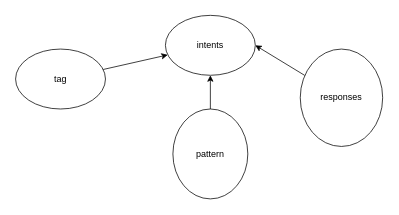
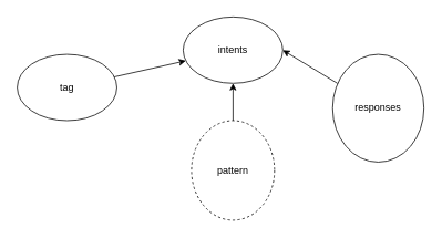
  <mxCell id="0" />
  <mxCell id="1" parent="0" />
  <mxCell id="2" value="intents" style="ellipse;whiteSpace=wrap;html=1;" vertex="1" parent="1"><mxGeometry x="220" y="20" width="120" height="80" as="geometry" /></mxCell>
  <mxCell id="3" style="rounded=0;orthogonalLoop=1;jettySize=auto;html=1;" edge="1" parent="1" source="4" target="2"><mxGeometry relative="1" as="geometry" /></mxCell>
  <mxCell id="4" value="tag" style="ellipse;whiteSpace=wrap;html=1;" vertex="1" parent="1"><mxGeometry x="20" y="65" width="120" height="80" as="geometry" /></mxCell>
  <mxCell id="5" style="rounded=0;orthogonalLoop=1;jettySize=auto;html=1;" edge="1" parent="1" source="6" target="2"><mxGeometry relative="1" as="geometry" /></mxCell>
- <mxCell id="6" value="pattern" style="ellipse;whiteSpace=wrap;html=1;" vertex="1" parent="1"><mxGeometry x="230" y="145" width="100" height="120" as="geometry" /></mxCell>
+ <mxCell id="6" value="pattern" style="ellipse;whiteSpace=wrap;html=1;dashed=1;" vertex="1" parent="1"><mxGeometry x="230" y="145" width="100" height="120" as="geometry" /></mxCell>
  <mxCell id="7" style="rounded=0;orthogonalLoop=1;jettySize=auto;html=1;entryX=1;entryY=0.5;entryDx=0;entryDy=0;" edge="1" parent="1" source="8" target="2"><mxGeometry relative="1" as="geometry" /></mxCell>
  <mxCell id="8" value="responses" style="ellipse;whiteSpace=wrap;html=1;" vertex="1" parent="1"><mxGeometry x="400" y="65" width="110" height="130" as="geometry" /></mxCell>
